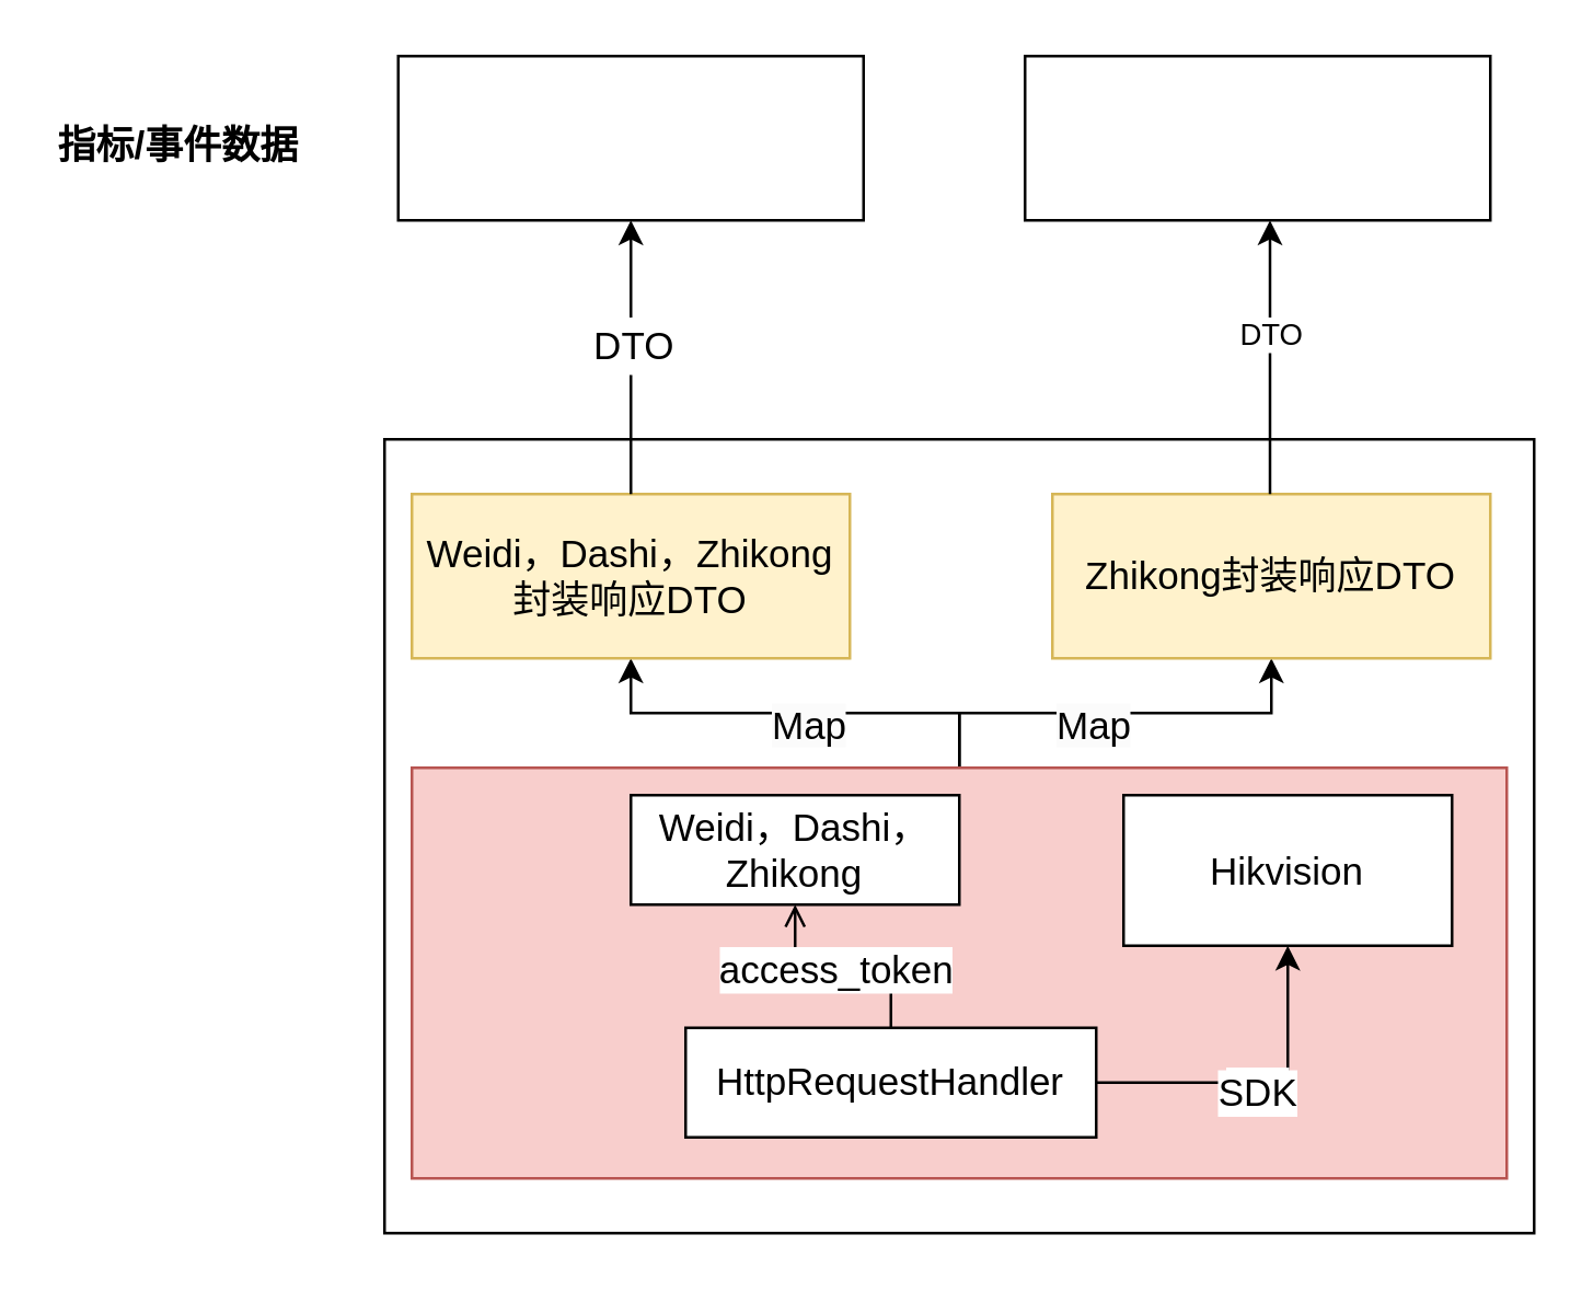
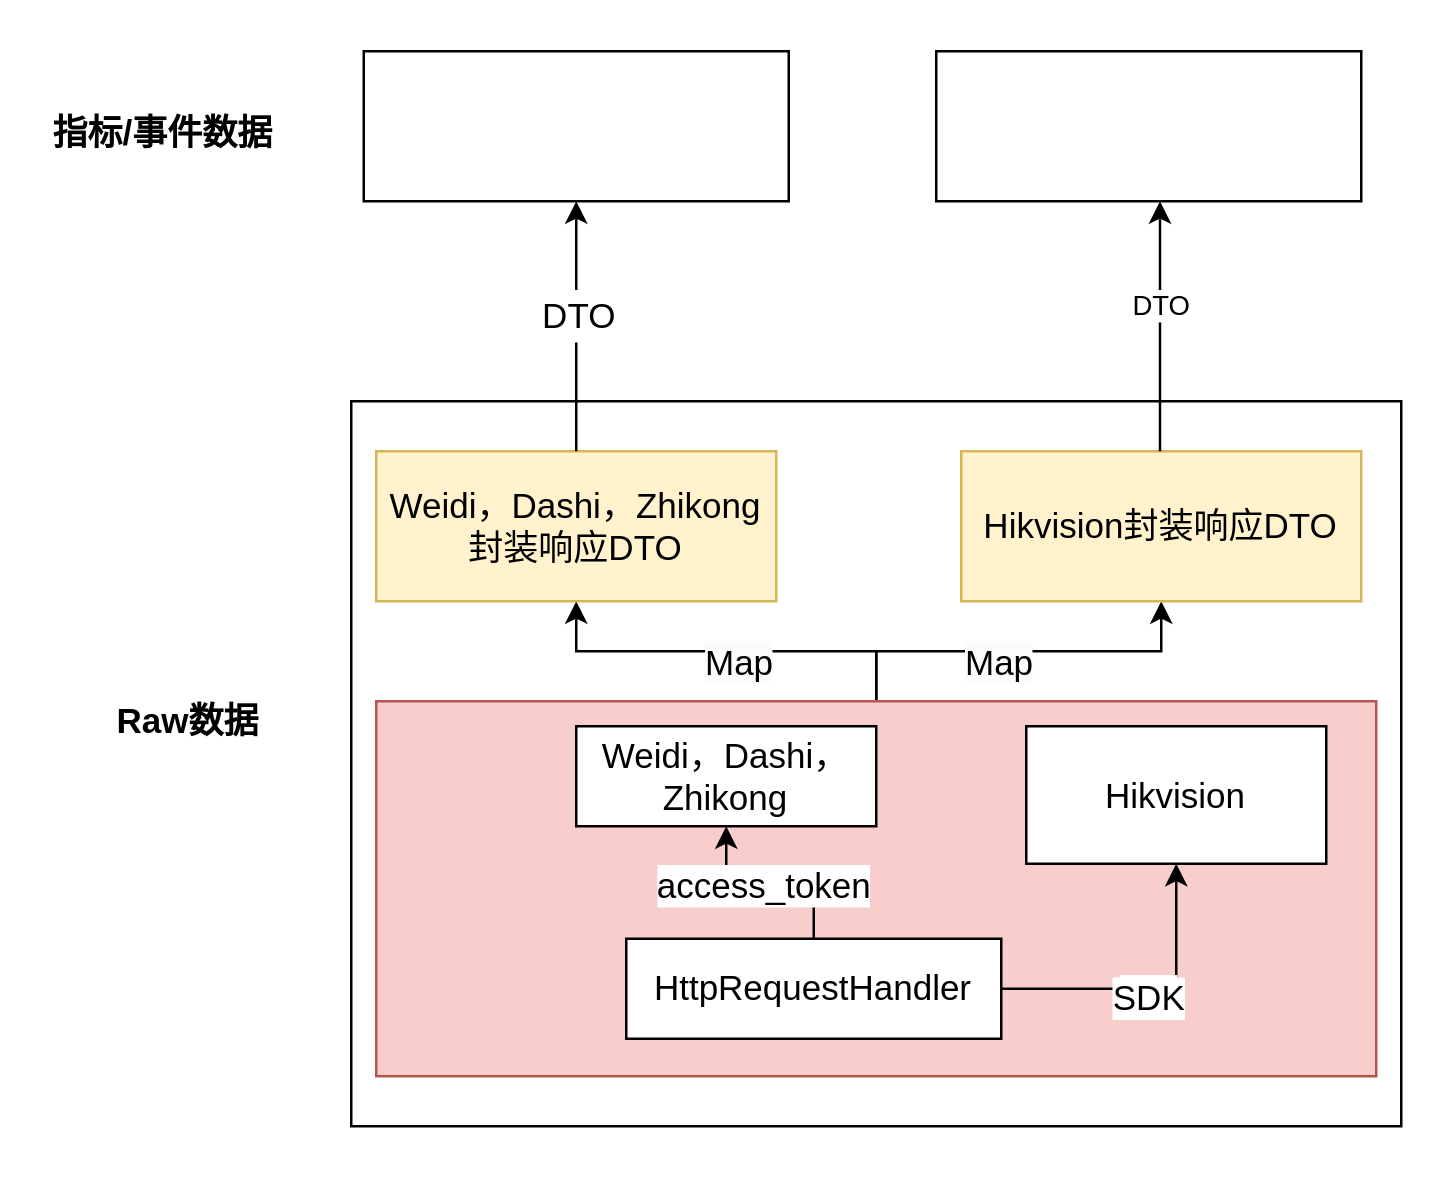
  <mxCell id="0" />
  <mxCell id="1" parent="0" />
  <mxCell id="2" value="" style="rounded=0;whiteSpace=wrap;html=1;" vertex="1" parent="1"><mxGeometry x="140" y="160" width="420" height="290" as="geometry" /></mxCell>
  <mxCell id="3" style="edgeStyle=orthogonalEdgeStyle;rounded=0;orthogonalLoop=1;jettySize=auto;html=1;entryX=0.5;entryY=1;entryDx=0;entryDy=0;" edge="1" parent="1" source="5" target="16"><mxGeometry relative="1" as="geometry" /></mxCell>
  <mxCell id="4" style="edgeStyle=orthogonalEdgeStyle;rounded=0;orthogonalLoop=1;jettySize=auto;html=1;entryX=0.5;entryY=1;entryDx=0;entryDy=0;" edge="1" parent="1" source="5" target="18"><mxGeometry relative="1" as="geometry" /></mxCell>
  <mxCell id="5" value="" style="rounded=0;whiteSpace=wrap;html=1;fillColor=#f8cecc;strokeColor=#b85450;" vertex="1" parent="1"><mxGeometry x="150" y="280" width="400" height="150" as="geometry" /></mxCell>
- <mxCell id="6" style="edgeStyle=orthogonalEdgeStyle;rounded=0;orthogonalLoop=1;jettySize=auto;html=1;entryX=0.5;entryY=1;entryDx=0;entryDy=0;endArrow=open;" parent="1" source="11" target="12" edge="1"><mxGeometry relative="1" as="geometry" /></mxCell>
+ <mxCell id="6" style="edgeStyle=orthogonalEdgeStyle;rounded=0;orthogonalLoop=1;jettySize=auto;html=1;entryX=0.5;entryY=1;entryDx=0;entryDy=0;" parent="1" source="11" target="12" edge="1"><mxGeometry relative="1" as="geometry" /></mxCell>
  <mxCell id="7" value="&lt;font style=&quot;font-size: 14px;&quot;&gt;access_token&lt;/font&gt;" style="edgeLabel;html=1;align=center;verticalAlign=middle;resizable=0;points=[];" parent="6" vertex="1" connectable="0"><mxGeometry x="0.063" y="1" relative="1" as="geometry"><mxPoint as="offset" /></mxGeometry></mxCell>
  <mxCell id="8" style="edgeStyle=orthogonalEdgeStyle;rounded=0;orthogonalLoop=1;jettySize=auto;html=1;" parent="1" source="11" target="13" edge="1"><mxGeometry relative="1" as="geometry" /></mxCell>
  <mxCell id="9" value="SDK" style="edgeLabel;html=1;align=center;verticalAlign=middle;resizable=0;points=[];" parent="8" vertex="1" connectable="0"><mxGeometry x="-0.035" relative="1" as="geometry"><mxPoint as="offset" /></mxGeometry></mxCell>
  <mxCell id="10" value="&lt;font style=&quot;font-size: 14px;&quot;&gt;SDK&lt;/font&gt;" style="edgeLabel;html=1;align=center;verticalAlign=middle;resizable=0;points=[];" parent="8" vertex="1" connectable="0"><mxGeometry x="-0.035" y="-3" relative="1" as="geometry"><mxPoint as="offset" /></mxGeometry></mxCell>
  <mxCell id="11" value="&lt;font style=&quot;font-size: 14px;&quot;&gt;HttpRequestHandler&lt;/font&gt;" style="rounded=0;whiteSpace=wrap;html=1;" parent="1" vertex="1"><mxGeometry x="250" y="375" width="150" height="40" as="geometry" /></mxCell>
  <mxCell id="12" value="&lt;font style=&quot;font-size: 14px;&quot;&gt;Weidi，Dashi，Zhikong&lt;/font&gt;" style="rounded=0;whiteSpace=wrap;html=1;" parent="1" vertex="1"><mxGeometry x="230" y="290" width="120" height="40" as="geometry" /></mxCell>
  <mxCell id="13" value="&lt;font style=&quot;font-size: 14px;&quot;&gt;Hikvision&lt;/font&gt;" style="rounded=0;whiteSpace=wrap;html=1;" parent="1" vertex="1"><mxGeometry x="410" y="290" width="120" height="55" as="geometry" /></mxCell>
+ <mxCell id="14" value="&lt;font style=&quot;font-size: 14px;&quot;&gt;Raw数据&lt;/font&gt;" style="text;html=1;strokeColor=none;fillColor=none;align=center;verticalAlign=middle;whiteSpace=wrap;rounded=0;fontStyle=1" vertex="1" parent="1"><mxGeometry x="40" y="270" width="70" height="35" as="geometry" /></mxCell>
  <mxCell id="15" value="&lt;span style=&quot;font-size: 14px;&quot;&gt;指标/事件数据&lt;/span&gt;" style="text;html=1;strokeColor=none;fillColor=none;align=center;verticalAlign=middle;whiteSpace=wrap;rounded=0;fontStyle=1" vertex="1" parent="1"><mxGeometry x="20" y="35" width="90" height="35" as="geometry" /></mxCell>
  <mxCell id="16" value="&lt;font style=&quot;font-size: 14px;&quot;&gt;Weidi，Dashi，Zhikong封装响应DTO&lt;/font&gt;" style="rounded=0;whiteSpace=wrap;html=1;fillColor=#fff2cc;strokeColor=#d6b656;" vertex="1" parent="1"><mxGeometry x="150" y="180" width="160" height="60" as="geometry" /></mxCell>
  <mxCell id="17" value="&lt;span style=&quot;color: rgb(0, 0, 0); font-family: Helvetica; font-size: 14px; font-style: normal; font-variant-ligatures: normal; font-variant-caps: normal; letter-spacing: normal; orphans: 2; text-align: center; text-indent: 0px; text-transform: none; widows: 2; word-spacing: 0px; -webkit-text-stroke-width: 0px; background-color: rgb(251, 251, 251); text-decoration-thickness: initial; text-decoration-style: initial; text-decoration-color: initial; float: none; display: inline !important;&quot;&gt;Map&lt;/span&gt;" style="text;whiteSpace=wrap;html=1;fontStyle=0" vertex="1" parent="1"><mxGeometry x="280" y="250" width="30" height="30" as="geometry" /></mxCell>
- <mxCell id="18" value="&lt;font style=&quot;font-size: 14px;&quot;&gt;Zhikong封装响应DTO&lt;/font&gt;" style="rounded=0;whiteSpace=wrap;html=1;fillColor=#fff2cc;strokeColor=#d6b656;" vertex="1" parent="1"><mxGeometry x="384" y="180" width="160" height="60" as="geometry" /></mxCell>
+ <mxCell id="18" value="&lt;font style=&quot;font-size: 14px;&quot;&gt;Hikvision封装响应DTO&lt;/font&gt;" style="rounded=0;whiteSpace=wrap;html=1;fillColor=#fff2cc;strokeColor=#d6b656;" vertex="1" parent="1"><mxGeometry x="384" y="180" width="160" height="60" as="geometry" /></mxCell>
  <mxCell id="19" value="&lt;span style=&quot;color: rgb(0, 0, 0); font-family: Helvetica; font-size: 14px; font-style: normal; font-variant-ligatures: normal; font-variant-caps: normal; letter-spacing: normal; orphans: 2; text-align: center; text-indent: 0px; text-transform: none; widows: 2; word-spacing: 0px; -webkit-text-stroke-width: 0px; background-color: rgb(251, 251, 251); text-decoration-thickness: initial; text-decoration-style: initial; text-decoration-color: initial; float: none; display: inline !important;&quot;&gt;Map&lt;/span&gt;" style="text;whiteSpace=wrap;html=1;fontStyle=0" vertex="1" parent="1"><mxGeometry x="384" y="250" width="30" height="30" as="geometry" /></mxCell>
  <mxCell id="20" value="" style="rounded=0;whiteSpace=wrap;html=1;" vertex="1" parent="1"><mxGeometry x="145" y="20" width="170" height="60" as="geometry" /></mxCell>
  <mxCell id="21" value="DTO" style="endArrow=classic;html=1;rounded=0;entryX=0.5;entryY=1;entryDx=0;entryDy=0;exitX=0.5;exitY=0;exitDx=0;exitDy=0;" edge="1" parent="1" source="16" target="20"><mxGeometry width="50" height="50" relative="1" as="geometry"><mxPoint x="190" y="150" as="sourcePoint" /><mxPoint x="240" y="100" as="targetPoint" /></mxGeometry></mxCell>
  <mxCell id="22" value="DTO" style="edgeLabel;html=1;align=center;verticalAlign=middle;resizable=0;points=[];" vertex="1" connectable="0" parent="21"><mxGeometry x="0.18" y="3" relative="1" as="geometry"><mxPoint as="offset" /></mxGeometry></mxCell>
  <mxCell id="23" value="&lt;font style=&quot;font-size: 14px;&quot;&gt;DTO&lt;/font&gt;" style="edgeLabel;html=1;align=center;verticalAlign=middle;resizable=0;points=[];" vertex="1" connectable="0" parent="21"><mxGeometry x="0.107" relative="1" as="geometry"><mxPoint as="offset" /></mxGeometry></mxCell>
  <mxCell id="24" value="" style="rounded=0;whiteSpace=wrap;html=1;" vertex="1" parent="1"><mxGeometry x="374" y="20" width="170" height="60" as="geometry" /></mxCell>
  <mxCell id="25" value="" style="endArrow=classic;html=1;rounded=0;entryX=0.5;entryY=1;entryDx=0;entryDy=0;exitX=0.5;exitY=0;exitDx=0;exitDy=0;" edge="1" parent="1"><mxGeometry width="50" height="50" relative="1" as="geometry"><mxPoint x="463.5" y="180" as="sourcePoint" /><mxPoint x="463.5" y="80" as="targetPoint" /></mxGeometry></mxCell>
  <mxCell id="26" value="DTO" style="edgeLabel;html=1;align=center;verticalAlign=middle;resizable=0;points=[];" vertex="1" connectable="0" parent="25"><mxGeometry x="0.179" relative="1" as="geometry"><mxPoint as="offset" /></mxGeometry></mxCell>
